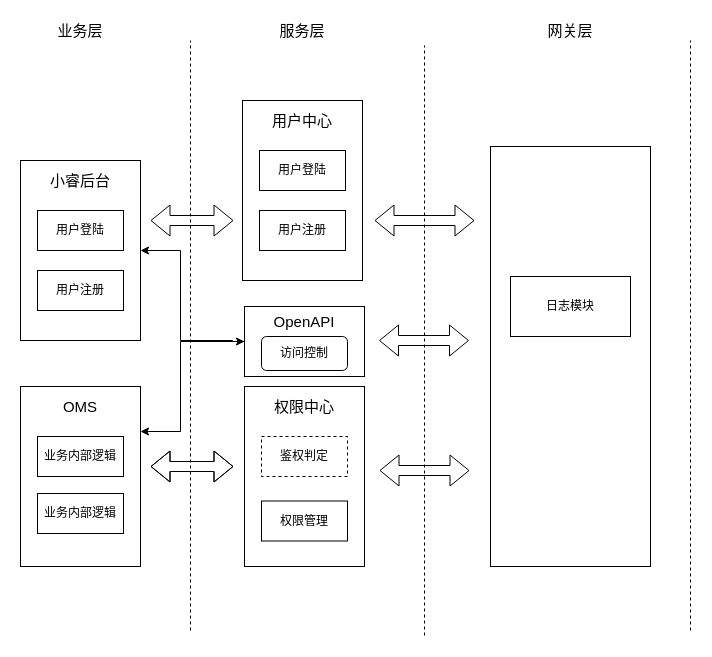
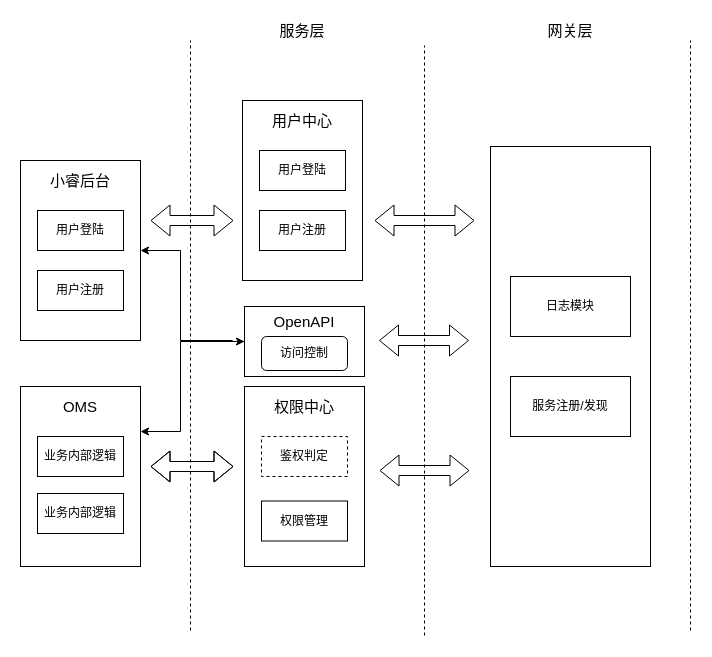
  <mxCell id="0" />
  <mxCell id="1" parent="0" />
  <mxCell id="2" value="" style="rounded=0;whiteSpace=wrap;html=1;" vertex="1" parent="1"><mxGeometry x="490" y="146" width="160" height="420" as="geometry" /></mxCell>
  <mxCell id="3" value="日志模块" style="rounded=0;whiteSpace=wrap;html=1;" vertex="1" parent="1"><mxGeometry x="510" y="276" width="120" height="60" as="geometry" /></mxCell>
+ <mxCell id="4" value="服务注册/发现" style="rounded=0;whiteSpace=wrap;html=1;" vertex="1" parent="1"><mxGeometry x="510" y="376" width="120" height="60" as="geometry" /></mxCell>
  <mxCell id="5" value="" style="rounded=0;whiteSpace=wrap;html=1;" vertex="1" parent="1"><mxGeometry x="242" y="100" width="120" height="180" as="geometry" /></mxCell>
  <mxCell id="6" value="用户中心" style="text;html=1;strokeColor=none;fillColor=none;align=center;verticalAlign=middle;whiteSpace=wrap;rounded=0;fontSize=15;" vertex="1" parent="1"><mxGeometry x="247" y="110" width="110" height="20" as="geometry" /></mxCell>
  <mxCell id="7" value="用户登陆" style="rounded=0;whiteSpace=wrap;html=1;" vertex="1" parent="1"><mxGeometry x="259" y="150" width="86" height="40" as="geometry" /></mxCell>
  <mxCell id="8" value="用户注册" style="rounded=0;whiteSpace=wrap;html=1;" vertex="1" parent="1"><mxGeometry x="259" y="210" width="86" height="40" as="geometry" /></mxCell>
  <mxCell id="9" value="" style="rounded=0;whiteSpace=wrap;html=1;" vertex="1" parent="1"><mxGeometry x="244" y="386" width="120" height="180" as="geometry" /></mxCell>
  <mxCell id="10" value="权限中心" style="text;html=1;strokeColor=none;fillColor=none;align=center;verticalAlign=middle;whiteSpace=wrap;rounded=0;fontSize=15;" vertex="1" parent="1"><mxGeometry x="249" y="396" width="110" height="20" as="geometry" /></mxCell>
  <mxCell id="11" value="鉴权判定" style="rounded=0;whiteSpace=wrap;html=1;dashed=1;" vertex="1" parent="1"><mxGeometry x="261" y="436" width="86" height="40" as="geometry" /></mxCell>
  <mxCell id="12" value="权限管理" style="rounded=0;whiteSpace=wrap;html=1;" vertex="1" parent="1"><mxGeometry x="261" y="500.5" width="86" height="40" as="geometry" /></mxCell>
  <mxCell id="13" value="" style="rounded=0;whiteSpace=wrap;html=1;" vertex="1" parent="1"><mxGeometry x="20" y="160" width="120" height="180" as="geometry" /></mxCell>
  <mxCell id="14" value="小睿后台" style="text;html=1;strokeColor=none;fillColor=none;align=center;verticalAlign=middle;whiteSpace=wrap;rounded=0;fontSize=15;" vertex="1" parent="1"><mxGeometry x="25" y="170" width="110" height="20" as="geometry" /></mxCell>
  <mxCell id="15" value="用户登陆" style="rounded=0;whiteSpace=wrap;html=1;" vertex="1" parent="1"><mxGeometry x="37" y="210" width="86" height="40" as="geometry" /></mxCell>
  <mxCell id="16" value="用户注册" style="rounded=0;whiteSpace=wrap;html=1;" vertex="1" parent="1"><mxGeometry x="37" y="270" width="86" height="40" as="geometry" /></mxCell>
  <mxCell id="17" value="" style="shape=flexArrow;endArrow=classic;startArrow=classic;html=1;fontSize=15;" edge="1" parent="1"><mxGeometry width="100" height="100" relative="1" as="geometry"><mxPoint x="379" y="470" as="sourcePoint" /><mxPoint x="469" y="470" as="targetPoint" /></mxGeometry></mxCell>
  <mxCell id="18" value="" style="shape=flexArrow;endArrow=classic;startArrow=classic;html=1;fontSize=15;" edge="1" parent="1"><mxGeometry width="100" height="100" relative="1" as="geometry"><mxPoint x="374" y="220" as="sourcePoint" /><mxPoint x="474" y="220" as="targetPoint" /></mxGeometry></mxCell>
  <mxCell id="19" value="" style="shape=flexArrow;endArrow=classic;startArrow=classic;html=1;fontSize=15;" edge="1" parent="1"><mxGeometry width="100" height="100" relative="1" as="geometry"><mxPoint x="150" y="220" as="sourcePoint" /><mxPoint x="233" y="220" as="targetPoint" /></mxGeometry></mxCell>
  <mxCell id="20" value="" style="endArrow=none;dashed=1;html=1;fontSize=15;" edge="1" parent="1"><mxGeometry width="50" height="50" relative="1" as="geometry"><mxPoint x="424" y="635" as="sourcePoint" /><mxPoint x="424" y="45" as="targetPoint" /></mxGeometry></mxCell>
  <mxCell id="21" value="" style="endArrow=none;dashed=1;html=1;fontSize=15;" edge="1" parent="1"><mxGeometry width="50" height="50" relative="1" as="geometry"><mxPoint x="190" y="630" as="sourcePoint" /><mxPoint x="190" y="40" as="targetPoint" /></mxGeometry></mxCell>
  <mxCell id="22" value="服务层" style="text;html=1;strokeColor=none;fillColor=none;align=center;verticalAlign=middle;whiteSpace=wrap;rounded=0;fontSize=15;" vertex="1" parent="1"><mxGeometry x="272" y="20" width="60" height="20" as="geometry" /></mxCell>
  <mxCell id="23" value="网关层" style="text;html=1;strokeColor=none;fillColor=none;align=center;verticalAlign=middle;whiteSpace=wrap;rounded=0;fontSize=15;" vertex="1" parent="1"><mxGeometry x="540" y="20" width="60" height="20" as="geometry" /></mxCell>
- <mxCell id="24" value="业务层" style="text;html=1;strokeColor=none;fillColor=none;align=center;verticalAlign=middle;whiteSpace=wrap;rounded=0;fontSize=15;" vertex="1" parent="1"><mxGeometry x="50" y="20" width="60" height="20" as="geometry" /></mxCell>
  <mxCell id="25" style="edgeStyle=orthogonalEdgeStyle;rounded=0;orthogonalLoop=1;jettySize=auto;html=1;exitX=1;exitY=0.25;exitDx=0;exitDy=0;fontSize=15;startArrow=classic;startFill=1;" edge="1" parent="1" source="26" target="30"><mxGeometry relative="1" as="geometry"><Array as="points"><mxPoint x="180" y="431" /><mxPoint x="180" y="341" /></Array></mxGeometry></mxCell>
  <mxCell id="26" value="" style="rounded=0;whiteSpace=wrap;html=1;" vertex="1" parent="1"><mxGeometry x="20" y="386" width="120" height="180" as="geometry" /></mxCell>
  <mxCell id="27" value="OMS" style="text;html=1;strokeColor=none;fillColor=none;align=center;verticalAlign=middle;whiteSpace=wrap;rounded=0;fontSize=15;" vertex="1" parent="1"><mxGeometry x="25" y="396" width="110" height="20" as="geometry" /></mxCell>
  <mxCell id="28" value="业务内部逻辑" style="rounded=0;whiteSpace=wrap;html=1;" vertex="1" parent="1"><mxGeometry x="37" y="436" width="86" height="40" as="geometry" /></mxCell>
  <mxCell id="29" value="业务内部逻辑" style="rounded=0;whiteSpace=wrap;html=1;" vertex="1" parent="1"><mxGeometry x="37" y="493" width="86" height="40" as="geometry" /></mxCell>
  <mxCell id="30" value="" style="rounded=0;whiteSpace=wrap;html=1;" vertex="1" parent="1"><mxGeometry x="244" y="306" width="120" height="70" as="geometry" /></mxCell>
  <mxCell id="31" style="edgeStyle=orthogonalEdgeStyle;rounded=0;orthogonalLoop=1;jettySize=auto;html=1;fontSize=15;exitX=0;exitY=0.5;exitDx=0;exitDy=0;" edge="1" parent="1" source="30" target="13"><mxGeometry relative="1" as="geometry"><mxPoint x="232" y="335" as="sourcePoint" /><Array as="points"><mxPoint x="232" y="341" /><mxPoint x="232" y="340" /><mxPoint x="180" y="340" /><mxPoint x="180" y="250" /></Array></mxGeometry></mxCell>
  <mxCell id="32" value="OpenAPI" style="text;html=1;strokeColor=none;fillColor=none;align=center;verticalAlign=middle;whiteSpace=wrap;rounded=0;fontSize=15;" vertex="1" parent="1"><mxGeometry x="249" y="311" width="110" height="20" as="geometry" /></mxCell>
  <mxCell id="33" value="" style="shape=flexArrow;endArrow=classic;startArrow=classic;html=1;fontSize=15;" edge="1" parent="1"><mxGeometry width="100" height="100" relative="1" as="geometry"><mxPoint x="150" y="466" as="sourcePoint" /><mxPoint x="233" y="466" as="targetPoint" /><Array as="points"><mxPoint x="190" y="466" /></Array></mxGeometry></mxCell>
  <mxCell id="34" value="" style="shape=flexArrow;endArrow=classic;startArrow=classic;html=1;fontSize=15;" edge="1" parent="1"><mxGeometry width="100" height="100" relative="1" as="geometry"><mxPoint x="378.5" y="340" as="sourcePoint" /><mxPoint x="468.5" y="340" as="targetPoint" /></mxGeometry></mxCell>
  <mxCell id="35" value="" style="endArrow=none;dashed=1;html=1;fontSize=15;" edge="1" parent="1"><mxGeometry width="50" height="50" relative="1" as="geometry"><mxPoint x="690" y="630" as="sourcePoint" /><mxPoint x="690" y="40" as="targetPoint" /></mxGeometry></mxCell>
  <mxCell id="36" value="访问控制" style="whiteSpace=wrap;html=1;rounded=1;" vertex="1" parent="1"><mxGeometry x="261" y="336" width="86" height="34" as="geometry" /></mxCell>
